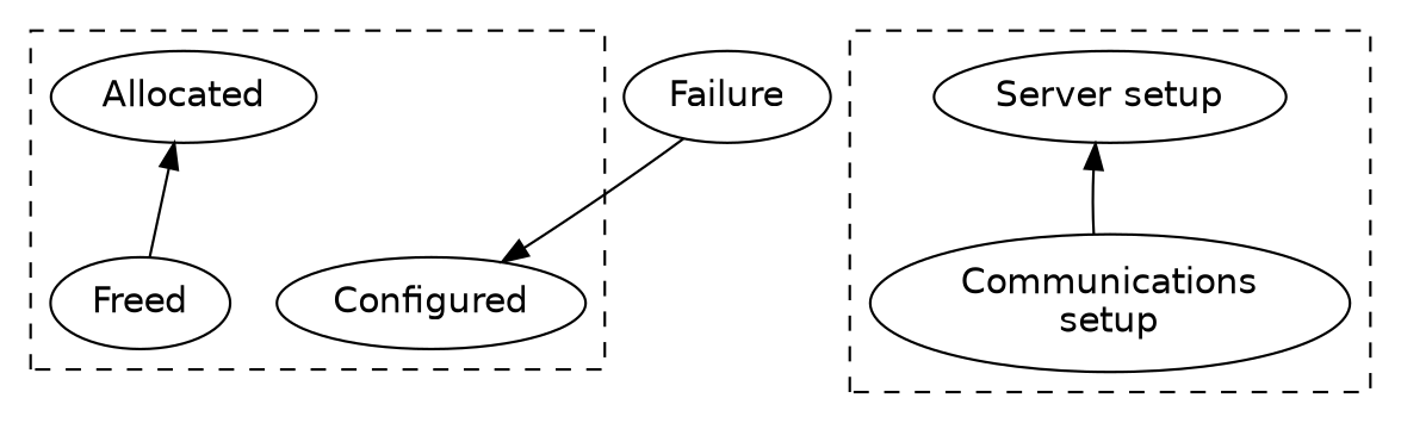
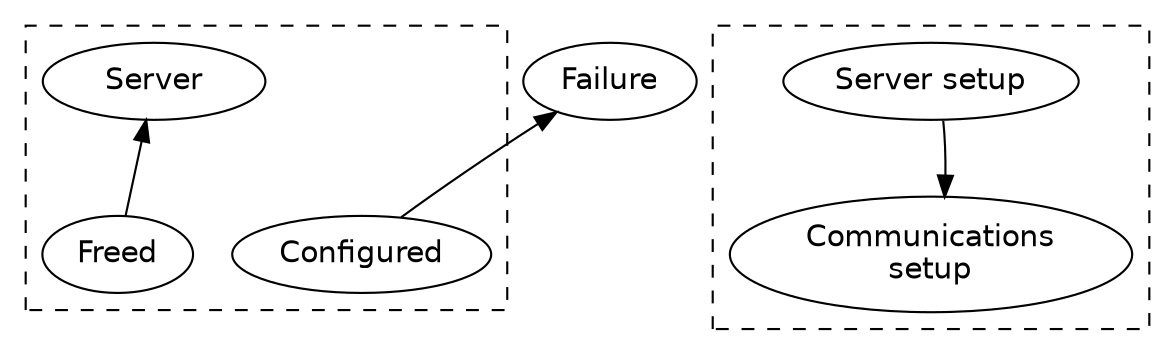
  digraph {
    rankdir=BT
    node [fontname=Helvetica]
    Freed
-   Allocated
+   Allocated [label=Server]
    Configured
    "Communications\nsetup"
    n5 [label="Server setup"]
    Failure
    subgraph cluster_1 {
      style=dashed
      Freed
      Allocated
      Configured
    }
    subgraph cluster_2 {
      style=dashed
      "Communications\nsetup"
      n5
    }
    Freed -> Allocated
-   Failure -> Configured
-   "Communications\nsetup" -> n5
+   Configured -> Failure
+   n5 -> "Communications\nsetup"
  }
